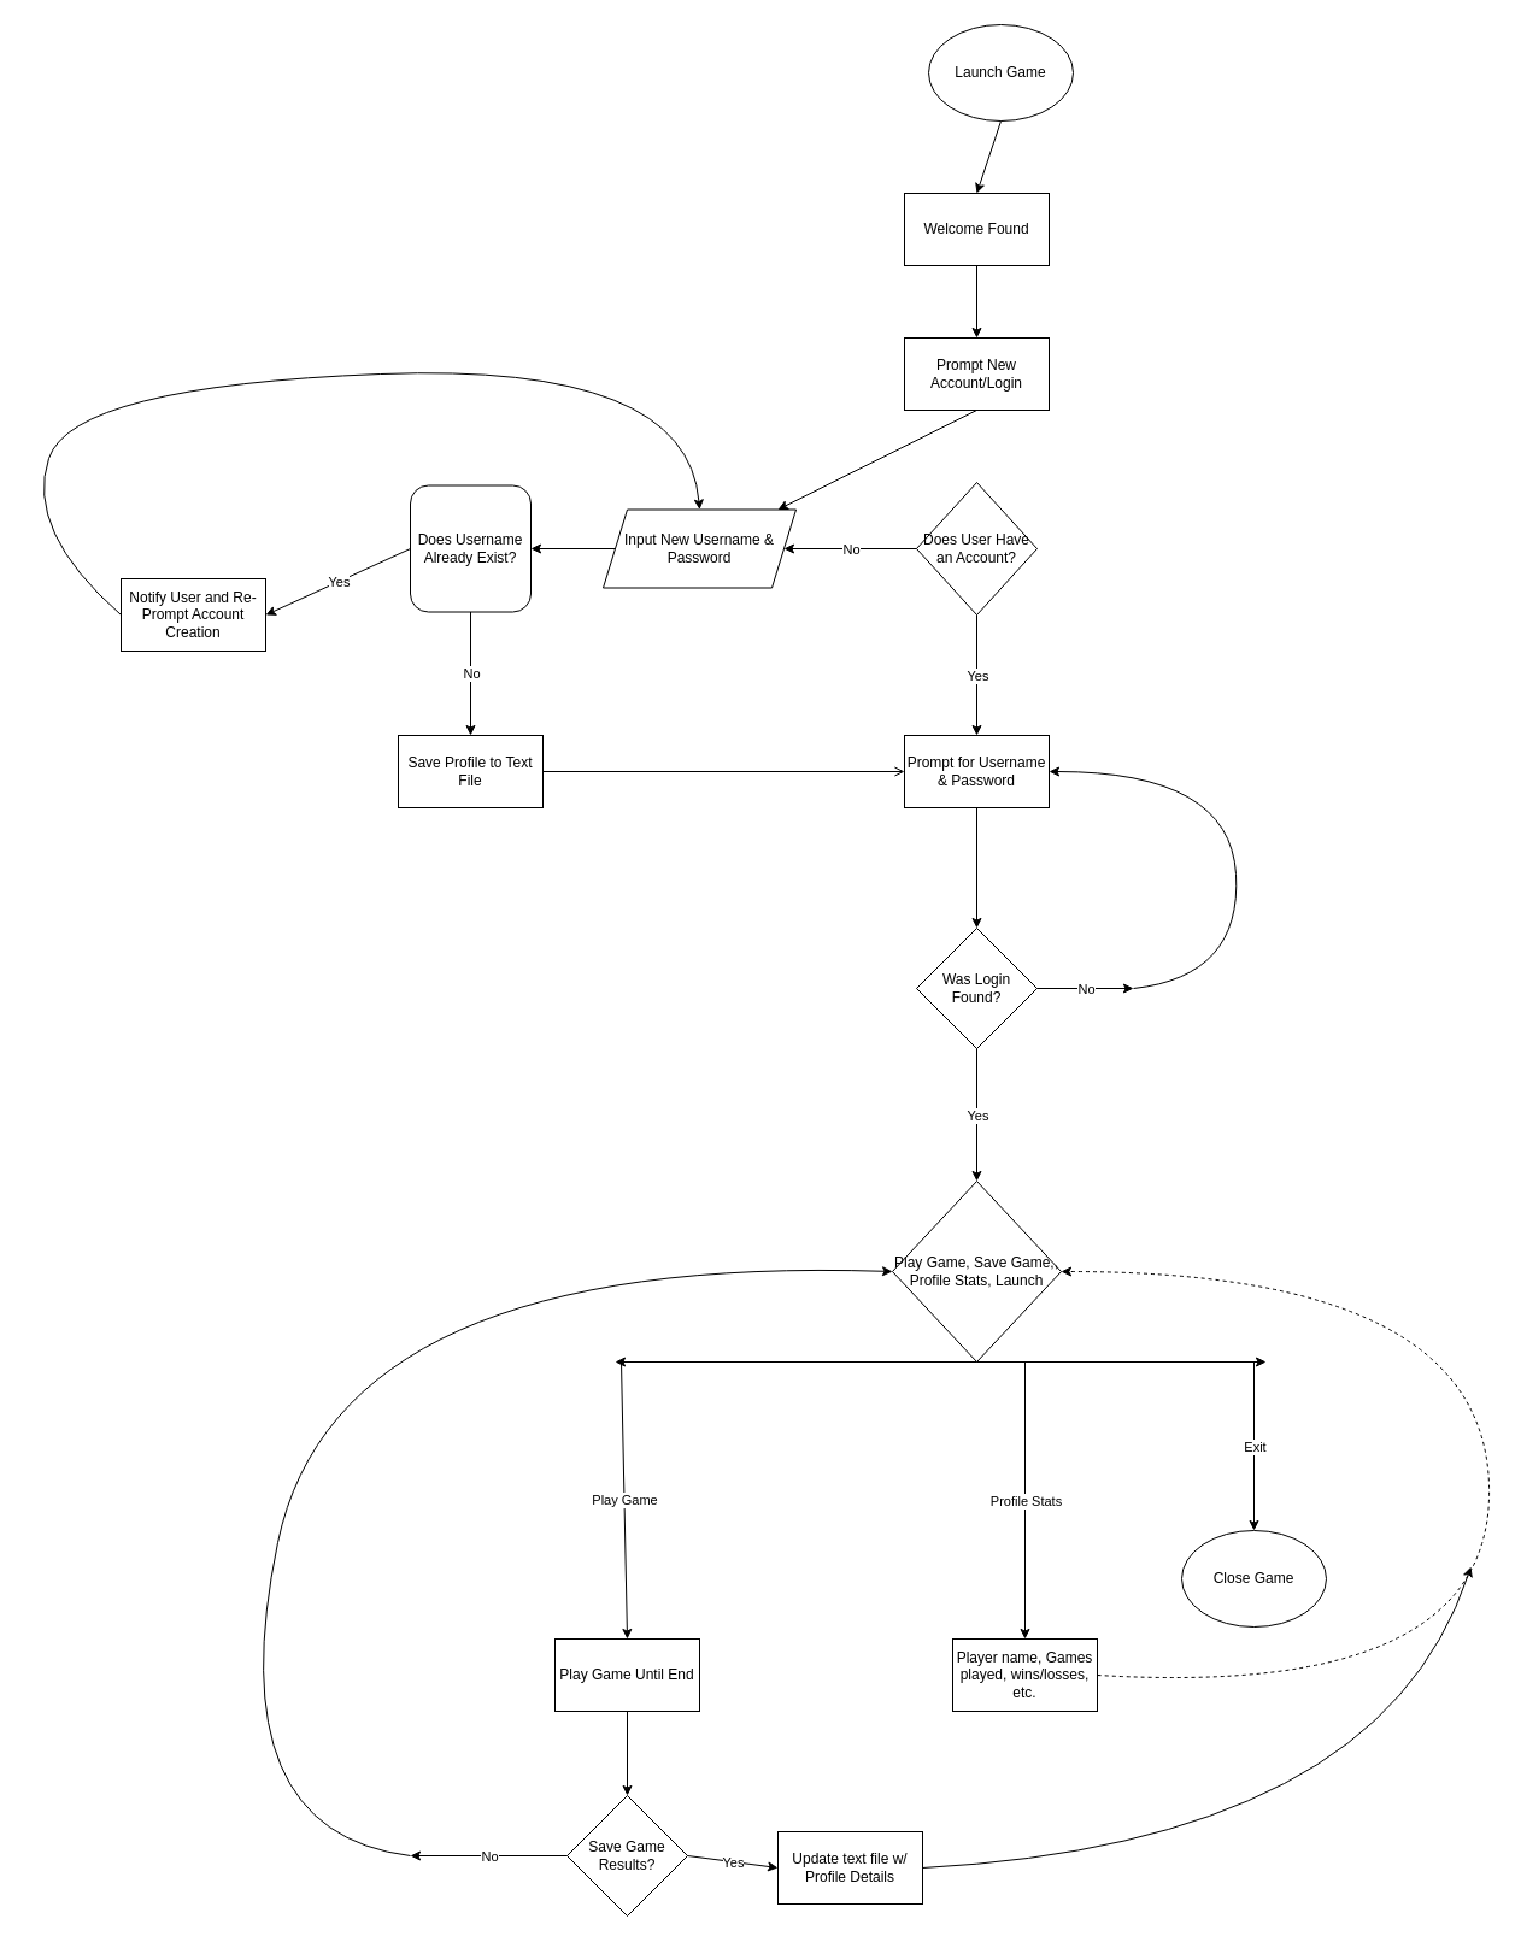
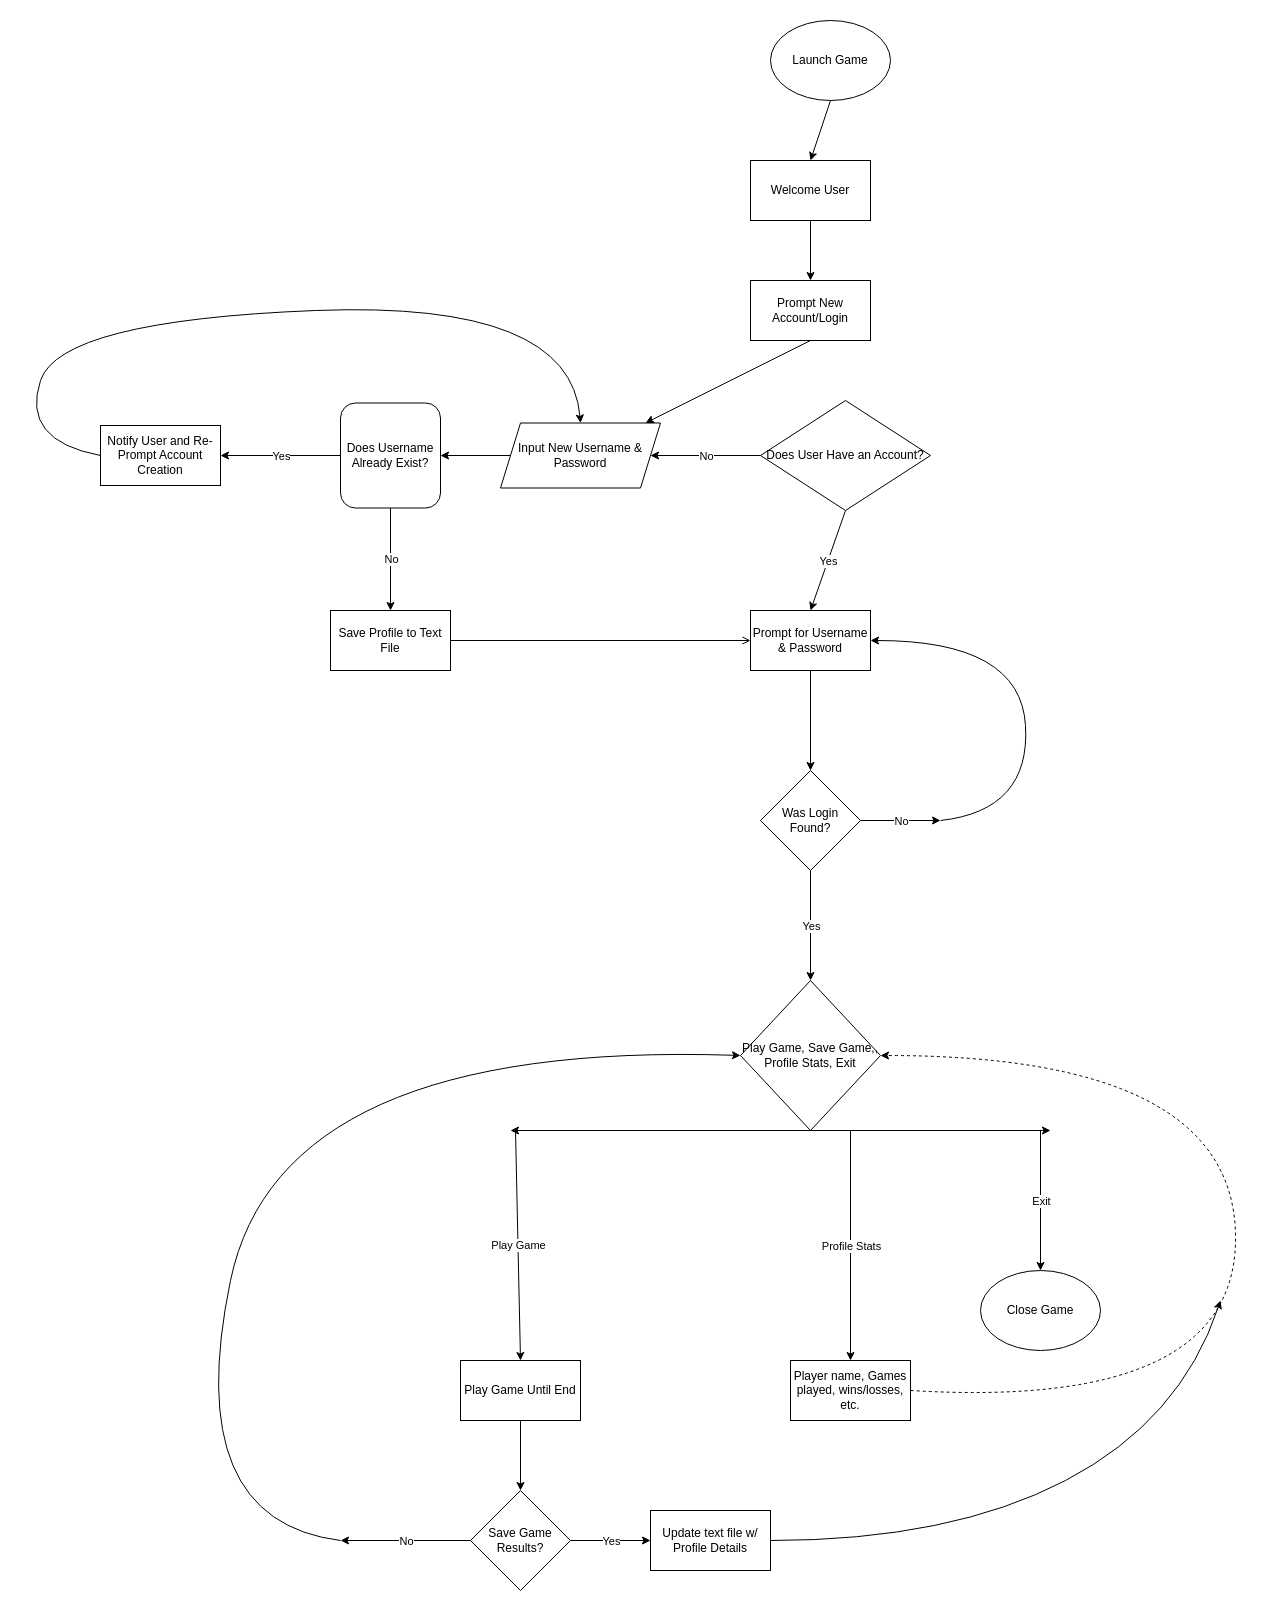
  <mxCell id="0" />
  <mxCell id="1" parent="0" />
  <mxCell id="2" value="Launch Game" style="ellipse;whiteSpace=wrap;html=1;" vertex="1" parent="1"><mxGeometry x="770" y="20" width="120" height="80" as="geometry" /></mxCell>
- <mxCell id="3" value="Does User Have an Account?" style="rhombus;whiteSpace=wrap;html=1;" vertex="1" parent="1"><mxGeometry x="760" y="400" width="100" height="110" as="geometry" /></mxCell>
+ <mxCell id="3" value="Does User Have an Account?" style="rhombus;whiteSpace=wrap;html=1;" vertex="1" parent="1"><mxGeometry x="760" y="400" width="170" height="110" as="geometry" /></mxCell>
  <mxCell id="4" value="Prompt New Account/Login" style="rounded=0;whiteSpace=wrap;html=1;" vertex="1" parent="1"><mxGeometry x="750" y="280" width="120" height="60" as="geometry" /></mxCell>
  <mxCell id="5" value="" style="endArrow=classic;html=1;entryX=0.5;entryY=0;entryDx=0;entryDy=0;exitX=0.5;exitY=1;exitDx=0;exitDy=0;" edge="1" parent="1" source="29" target="4"><mxGeometry width="50" height="50" relative="1" as="geometry"><mxPoint x="810" y="210" as="sourcePoint" /><mxPoint x="950" y="210" as="targetPoint" /></mxGeometry></mxCell>
  <mxCell id="6" value="" style="endArrow=classic;html=1;exitX=0.5;exitY=1;exitDx=0;exitDy=0;" edge="1" parent="1" source="4" target="31"><mxGeometry width="50" height="50" relative="1" as="geometry"><mxPoint x="870" y="410" as="sourcePoint" /><mxPoint x="920" y="360" as="targetPoint" /></mxGeometry></mxCell>
  <mxCell id="7" value="Prompt for Username &amp;amp; Password" style="rounded=0;whiteSpace=wrap;html=1;" vertex="1" parent="1"><mxGeometry x="750" y="610" width="120" height="60" as="geometry" /></mxCell>
  <mxCell id="8" value="Save Profile to Text File" style="rounded=0;whiteSpace=wrap;html=1;" vertex="1" parent="1"><mxGeometry x="330" y="610" width="120" height="60" as="geometry" /></mxCell>
  <mxCell id="9" value="" style="endArrow=classic;html=1;exitX=0;exitY=0.5;exitDx=0;exitDy=0;entryX=1;entryY=0.5;entryDx=0;entryDy=0;" edge="1" parent="1" source="3" target="31"><mxGeometry relative="1" as="geometry"><mxPoint x="720" y="570" as="sourcePoint" /><mxPoint x="660" y="455" as="targetPoint" /></mxGeometry></mxCell>
  <mxCell id="10" value="No" style="edgeLabel;resizable=0;html=1;align=center;verticalAlign=middle;" connectable="0" vertex="1" parent="9"><mxGeometry relative="1" as="geometry" /></mxCell>
  <mxCell id="11" value="" style="endArrow=classic;html=1;exitX=0.5;exitY=1;exitDx=0;exitDy=0;entryX=0.5;entryY=0;entryDx=0;entryDy=0;" edge="1" parent="1" source="3" target="7"><mxGeometry relative="1" as="geometry"><mxPoint x="720" y="570" as="sourcePoint" /><mxPoint x="820" y="570" as="targetPoint" /></mxGeometry></mxCell>
  <mxCell id="12" value="Yes" style="edgeLabel;resizable=0;html=1;align=center;verticalAlign=middle;" connectable="0" vertex="1" parent="11"><mxGeometry relative="1" as="geometry" /></mxCell>
  <mxCell id="13" value="" style="endArrow=open;html=1;exitX=1;exitY=0.5;exitDx=0;exitDy=0;entryX=0;entryY=0.5;entryDx=0;entryDy=0;" edge="1" parent="1" source="8" target="7"><mxGeometry width="50" height="50" relative="1" as="geometry"><mxPoint x="740" y="590" as="sourcePoint" /><mxPoint x="790" y="540" as="targetPoint" /></mxGeometry></mxCell>
  <mxCell id="14" value="Does Username Already Exist?" style="whiteSpace=wrap;html=1;rounded=1;" vertex="1" parent="1"><mxGeometry x="340" y="402.5" width="100" height="105" as="geometry" /></mxCell>
  <mxCell id="15" value="" style="endArrow=classic;html=1;exitX=0;exitY=0.5;exitDx=0;exitDy=0;entryX=1;entryY=0.5;entryDx=0;entryDy=0;" edge="1" parent="1" target="14"><mxGeometry width="50" height="50" relative="1" as="geometry"><mxPoint x="540" y="455" as="sourcePoint" /><mxPoint x="490" y="510" as="targetPoint" /></mxGeometry></mxCell>
  <mxCell id="16" value="" style="endArrow=classic;html=1;exitX=0.5;exitY=1;exitDx=0;exitDy=0;entryX=0.5;entryY=0;entryDx=0;entryDy=0;" edge="1" parent="1" source="14" target="8"><mxGeometry relative="1" as="geometry"><mxPoint y="540" as="sourcePoint" x="410" /><mxPoint x="510" y="540" as="targetPoint" /></mxGeometry></mxCell>
  <mxCell id="17" value="No" style="edgeLabel;resizable=0;html=1;align=center;verticalAlign=middle;" connectable="0" vertex="1" parent="16"><mxGeometry relative="1" as="geometry" /></mxCell>
- <mxCell id="18" value="Notify User and Re-Prompt Account Creation" style="rounded=0;whiteSpace=wrap;html=1;" vertex="1" parent="1"><mxGeometry x="100" y="480" width="120" height="60" as="geometry" /></mxCell>
+ <mxCell id="18" value="Notify User and Re-Prompt Account Creation" style="rounded=0;whiteSpace=wrap;html=1;" vertex="1" parent="1"><mxGeometry x="100" y="425" width="120" height="60" as="geometry" /></mxCell>
  <mxCell id="19" value="" style="endArrow=classic;html=1;exitX=0;exitY=0.5;exitDx=0;exitDy=0;entryX=1;entryY=0.5;entryDx=0;entryDy=0;" edge="1" parent="1" source="14" target="18"><mxGeometry relative="1" as="geometry"><mxPoint x="200" y="380" as="sourcePoint" /><mxPoint x="300" y="380" as="targetPoint" /></mxGeometry></mxCell>
  <mxCell id="20" value="Yes" style="edgeLabel;resizable=0;html=1;align=center;verticalAlign=middle;" connectable="0" vertex="1" parent="19"><mxGeometry relative="1" as="geometry" /></mxCell>
  <mxCell id="21" value="" style="curved=1;endArrow=classic;html=1;exitX=0;exitY=0.5;exitDx=0;exitDy=0;entryX=0.5;entryY=0;entryDx=0;entryDy=0;" edge="1" parent="1" source="18" target="31"><mxGeometry width="50" height="50" relative="1" as="geometry"><mxPoint x="-20" y="410" as="sourcePoint" /><mxPoint x="600" y="425" as="targetPoint" /><Array as="points"><mxPoint x="20" y="440" /><mxPoint x="60" y="320" /><mxPoint x="570" y="300" /></Array></mxGeometry></mxCell>
  <mxCell id="22" value="Was Login Found?" style="rhombus;whiteSpace=wrap;html=1;" vertex="1" parent="1"><mxGeometry x="760" y="770" width="100" height="100" as="geometry" /></mxCell>
  <mxCell id="23" value="" style="endArrow=classic;html=1;exitX=0.5;exitY=1;exitDx=0;exitDy=0;entryX=0.5;entryY=0;entryDx=0;entryDy=0;" edge="1" parent="1" source="7" target="22"><mxGeometry width="50" height="50" relative="1" as="geometry"><mxPoint x="810" y="730" as="sourcePoint" /><mxPoint x="860" y="680" as="targetPoint" /></mxGeometry></mxCell>
  <mxCell id="24" value="" style="endArrow=classic;html=1;exitX=1;exitY=0.5;exitDx=0;exitDy=0;" edge="1" parent="1" source="22"><mxGeometry relative="1" as="geometry"><mxPoint x="880" y="819.5" as="sourcePoint" /><mxPoint x="940" y="820" as="targetPoint" /></mxGeometry></mxCell>
  <mxCell id="25" value="No" style="edgeLabel;resizable=0;html=1;align=center;verticalAlign=middle;" connectable="0" vertex="1" parent="24"><mxGeometry relative="1" as="geometry" /></mxCell>
  <mxCell id="26" value="" style="curved=1;endArrow=classic;html=1;entryX=1;entryY=0.5;entryDx=0;entryDy=0;" edge="1" parent="1" target="7"><mxGeometry width="50" height="50" relative="1" as="geometry"><mxPoint x="940" y="820" as="sourcePoint" /><mxPoint x="1020" y="730" as="targetPoint" /><Array as="points"><mxPoint x="1030" y="810" /><mxPoint x="1020" y="640" /></Array></mxGeometry></mxCell>
  <mxCell id="27" value="" style="endArrow=classic;html=1;exitX=0.5;exitY=1;exitDx=0;exitDy=0;entryX=0.5;entryY=0;entryDx=0;entryDy=0;" edge="1" parent="1" source="22" target="32"><mxGeometry relative="1" as="geometry"><mxPoint x="760" y="970" as="sourcePoint" /><mxPoint x="810" y="960" as="targetPoint" /></mxGeometry></mxCell>
  <mxCell id="28" value="Yes" style="edgeLabel;resizable=0;html=1;align=center;verticalAlign=middle;" connectable="0" vertex="1" parent="27"><mxGeometry relative="1" as="geometry" /></mxCell>
- <mxCell id="29" value="Welcome Found" style="rounded=0;whiteSpace=wrap;html=1;" vertex="1" parent="1"><mxGeometry x="750" y="160" width="120" height="60" as="geometry" /></mxCell>
+ <mxCell id="29" value="Welcome User" style="rounded=0;whiteSpace=wrap;html=1;" vertex="1" parent="1"><mxGeometry x="750" y="160" width="120" height="60" as="geometry" /></mxCell>
  <mxCell id="30" value="" style="endArrow=classic;html=1;exitX=0.5;exitY=1;exitDx=0;exitDy=0;entryX=0.5;entryY=0;entryDx=0;entryDy=0;" edge="1" parent="1" source="2" target="29"><mxGeometry width="50" height="50" relative="1" as="geometry"><mxPoint x="670" y="90" as="sourcePoint" /><mxPoint x="720" y="40" as="targetPoint" /></mxGeometry></mxCell>
  <mxCell id="31" value="Input New Username &amp;amp; Password" style="shape=parallelogram;perimeter=parallelogramPerimeter;whiteSpace=wrap;html=1;fixedSize=1;" vertex="1" parent="1"><mxGeometry x="500" y="422.5" width="160" height="65" as="geometry" /></mxCell>
- <mxCell id="32" value="Play Game, Save Game,, Profile Stats, Launch" style="rhombus;whiteSpace=wrap;html=1;" vertex="1" parent="1"><mxGeometry x="740" y="980" width="140" height="150" as="geometry" /></mxCell>
+ <mxCell id="32" value="Play Game, Save Game,, Profile Stats, Exit" style="rhombus;whiteSpace=wrap;html=1;" vertex="1" parent="1"><mxGeometry x="740" y="980" width="140" height="150" as="geometry" /></mxCell>
  <mxCell id="33" value="" style="endArrow=classic;html=1;exitX=0.5;exitY=1;exitDx=0;exitDy=0;" edge="1" parent="1" source="32"><mxGeometry width="50" height="50" relative="1" as="geometry"><mxPoint x="730" y="1290" as="sourcePoint" /><mxPoint x="510" y="1130" as="targetPoint" /></mxGeometry></mxCell>
  <mxCell id="34" value="" style="endArrow=classic;html=1;entryX=0.5;entryY=0;entryDx=0;entryDy=0;" edge="1" parent="1" target="46"><mxGeometry relative="1" as="geometry"><mxPoint x="515" y="1130" as="sourcePoint" /><mxPoint x="515" y="1210" as="targetPoint" /></mxGeometry></mxCell>
  <mxCell id="35" value="Play Game" style="edgeLabel;resizable=0;html=1;align=center;verticalAlign=middle;" connectable="0" vertex="1" parent="34"><mxGeometry relative="1" as="geometry" /></mxCell>
  <mxCell id="36" value="" style="endArrow=classic;html=1;exitX=0.5;exitY=1;exitDx=0;exitDy=0;" edge="1" parent="1" source="32"><mxGeometry width="50" height="50" relative="1" as="geometry"><mxPoint x="820" y="1290" as="sourcePoint" /><mxPoint x="1050" y="1130" as="targetPoint" /></mxGeometry></mxCell>
  <mxCell id="37" value="Close Game" style="ellipse;whiteSpace=wrap;html=1;" vertex="1" parent="1"><mxGeometry x="980" y="1270" width="120" height="80" as="geometry" /></mxCell>
  <mxCell id="38" value="" style="endArrow=classic;html=1;entryX=0.5;entryY=0;entryDx=0;entryDy=0;" edge="1" parent="1" target="37"><mxGeometry relative="1" as="geometry"><mxPoint x="1040" y="1130" as="sourcePoint" /><mxPoint x="1150" y="1220" as="targetPoint" /></mxGeometry></mxCell>
  <mxCell id="39" value="Exit" style="edgeLabel;resizable=0;html=1;align=center;verticalAlign=middle;" connectable="0" vertex="1" parent="38"><mxGeometry relative="1" as="geometry" /></mxCell>
  <mxCell id="40" value="Player name, Games played, wins/losses, etc." style="rounded=0;whiteSpace=wrap;html=1;" vertex="1" parent="1"><mxGeometry x="790" y="1360" width="120" height="60" as="geometry" /></mxCell>
  <mxCell id="41" value="" style="endArrow=classic;html=1;entryX=0.5;entryY=0;entryDx=0;entryDy=0;" edge="1" parent="1" target="40"><mxGeometry relative="1" as="geometry"><mxPoint x="850" y="1130" as="sourcePoint" /><mxPoint x="890" y="1250" as="targetPoint" /></mxGeometry></mxCell>
  <mxCell id="42" value="Profile Stats" style="edgeLabel;resizable=0;html=1;align=center;verticalAlign=middle;" connectable="0" vertex="1" parent="41"><mxGeometry relative="1" as="geometry" /></mxCell>
- <mxCell id="43" value="Update text file w/ Profile Details" style="rounded=0;whiteSpace=wrap;html=1;" vertex="1" parent="1"><mxGeometry x="645" y="1520" width="120" height="60" as="geometry" /></mxCell>
+ <mxCell id="43" value="Update text file w/ Profile Details" style="rounded=0;whiteSpace=wrap;html=1;" vertex="1" parent="1"><mxGeometry x="650" y="1510" width="120" height="60" as="geometry" /></mxCell>
  <mxCell id="44" value="" style="curved=1;endArrow=classic;html=1;exitX=1;exitY=0.5;exitDx=0;exitDy=0;entryX=1;entryY=0.5;entryDx=0;entryDy=0;dashed=1;" edge="1" parent="1" source="40" target="32"><mxGeometry width="50" height="50" relative="1" as="geometry"><mxPoint x="1015" y="1460" as="sourcePoint" /><mxPoint x="1065" y="1410" as="targetPoint" /><Array as="points"><mxPoint x="1240" y="1410" /><mxPoint x="1230" y="1055" /></Array></mxGeometry></mxCell>
  <mxCell id="45" value="" style="curved=1;endArrow=classic;html=1;exitX=1;exitY=0.5;exitDx=0;exitDy=0;" edge="1" parent="1" source="43"><mxGeometry width="50" height="50" relative="1" as="geometry"><mxPoint x="810" y="1560" as="sourcePoint" /><mxPoint x="1220" y="1300" as="targetPoint" /><Array as="points"><mxPoint x="950" y="1540" /><mxPoint x="1180" y="1420" /></Array></mxGeometry></mxCell>
  <mxCell id="46" value="Play Game Until End" style="rounded=0;whiteSpace=wrap;html=1;" vertex="1" parent="1"><mxGeometry x="460" y="1360" width="120" height="60" as="geometry" /></mxCell>
  <mxCell id="47" value="" style="curved=1;endArrow=classic;html=1;entryX=0;entryY=0.5;entryDx=0;entryDy=0;" edge="1" parent="1" target="32"><mxGeometry width="50" height="50" relative="1" as="geometry"><mxPoint x="340" y="1540" as="sourcePoint" /><mxPoint x="185" y="1440" as="targetPoint" /><Array as="points"><mxPoint x="180" y="1520" /><mxPoint x="280" y="1040" /></Array></mxGeometry></mxCell>
  <mxCell id="48" value="Save Game Results?" style="rhombus;whiteSpace=wrap;html=1;" vertex="1" parent="1"><mxGeometry x="470" y="1490" width="100" height="100" as="geometry" /></mxCell>
  <mxCell id="49" value="" style="endArrow=classic;html=1;exitX=0;exitY=0.5;exitDx=0;exitDy=0;" edge="1" parent="1" source="48"><mxGeometry relative="1" as="geometry"><mxPoint x="220" y="1539.5" as="sourcePoint" /><mxPoint x="340" y="1540" as="targetPoint" /></mxGeometry></mxCell>
  <mxCell id="50" value="No" style="edgeLabel;resizable=0;html=1;align=center;verticalAlign=middle;" connectable="0" vertex="1" parent="49"><mxGeometry relative="1" as="geometry" /></mxCell>
  <mxCell id="51" value="" style="endArrow=classic;html=1;exitX=0.5;exitY=1;exitDx=0;exitDy=0;entryX=0.5;entryY=0;entryDx=0;entryDy=0;" edge="1" parent="1" source="46" target="48"><mxGeometry width="50" height="50" relative="1" as="geometry"><mxPoint x="720" y="1400" as="sourcePoint" /><mxPoint x="770" y="1350" as="targetPoint" /></mxGeometry></mxCell>
  <mxCell id="52" value="" style="endArrow=classic;html=1;exitX=1;exitY=0.5;exitDx=0;exitDy=0;entryX=0;entryY=0.5;entryDx=0;entryDy=0;" edge="1" parent="1" source="48" target="43"><mxGeometry relative="1" as="geometry"><mxPoint x="570" y="1490" as="sourcePoint" /><mxPoint x="670" y="1490" as="targetPoint" /></mxGeometry></mxCell>
  <mxCell id="53" value="Yes" style="edgeLabel;resizable=0;html=1;align=center;verticalAlign=middle;" connectable="0" vertex="1" parent="52"><mxGeometry relative="1" as="geometry" /></mxCell>
